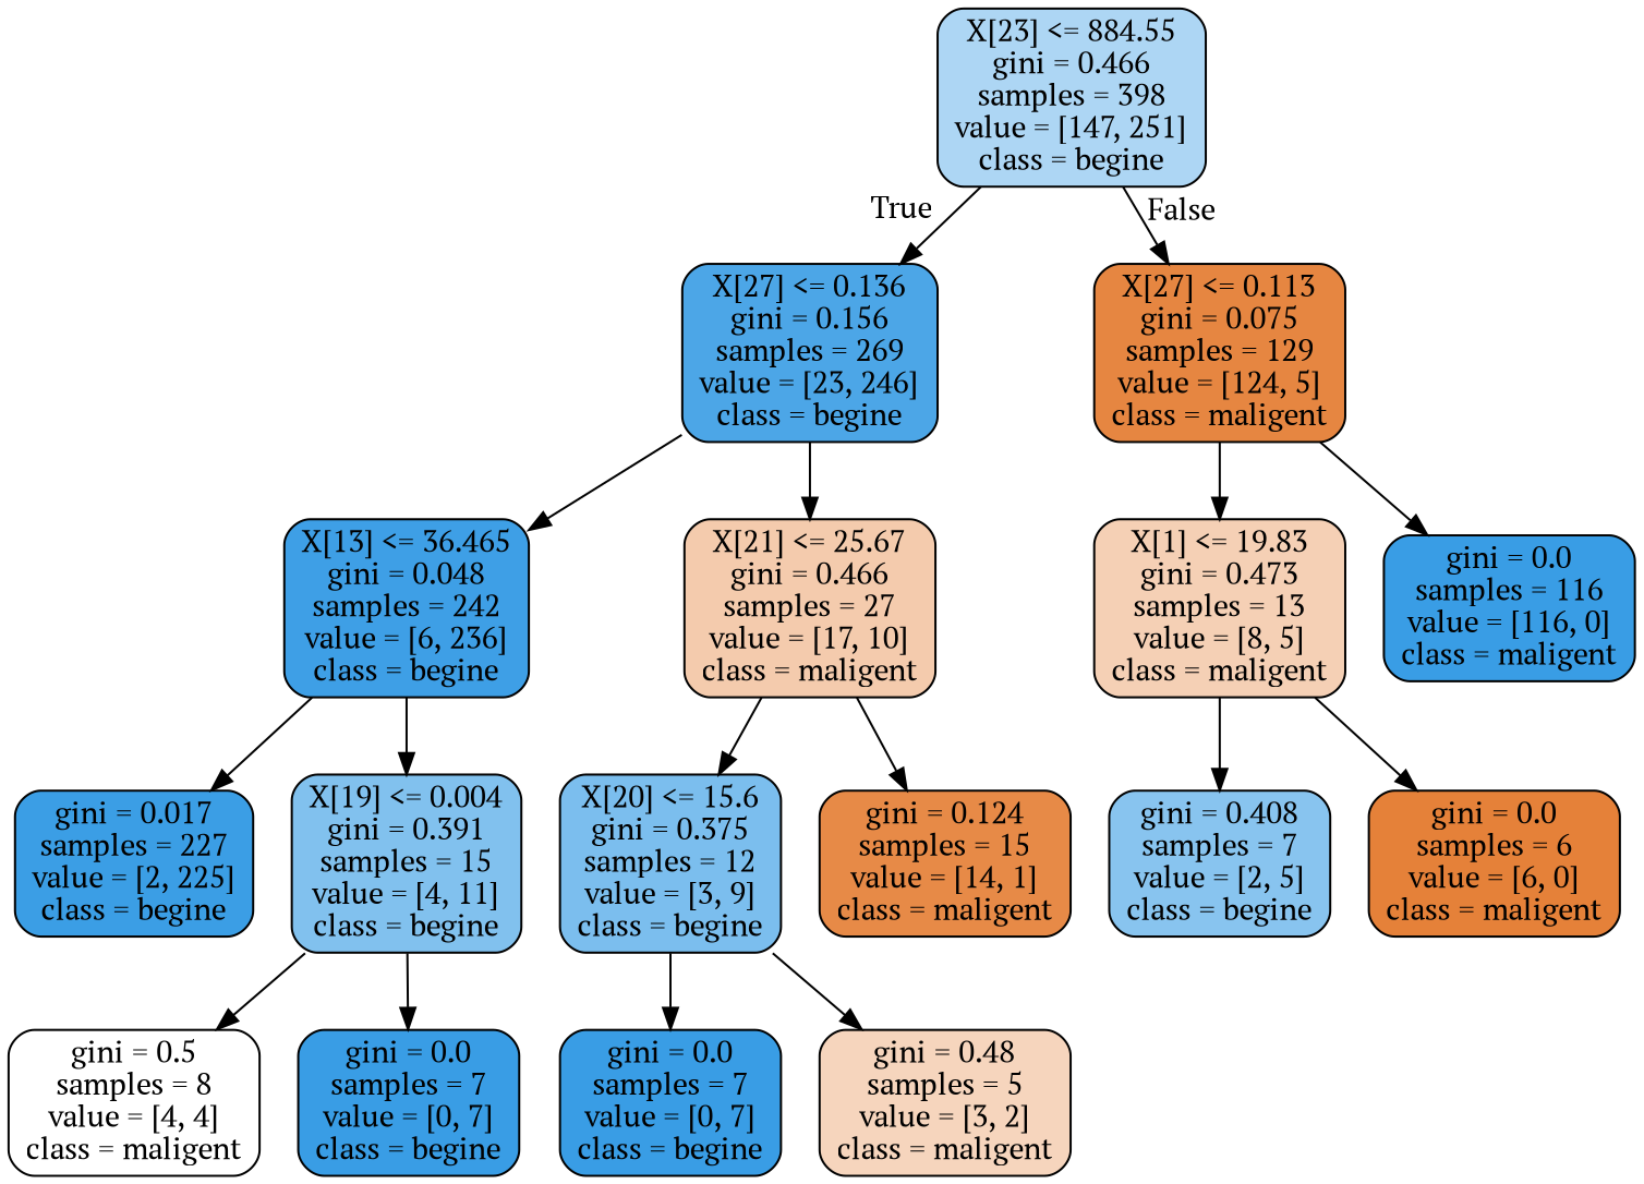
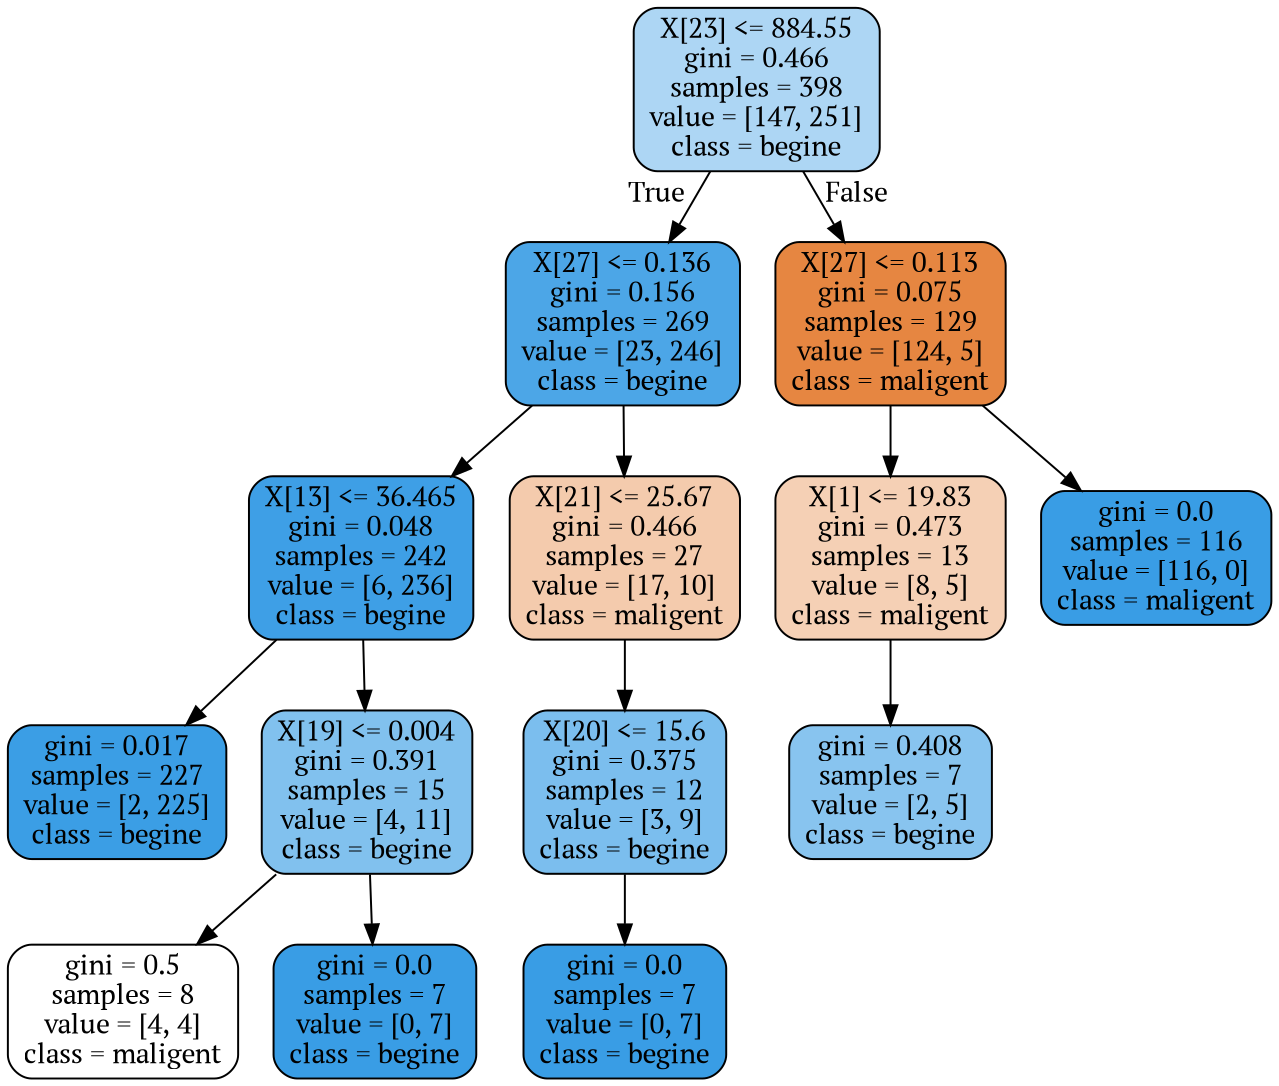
  digraph {
    fontname="PT Serif"
    node [color=black fillcolor="#399de5" fontname="PT Serif" shape=box style="filled, rounded"]
    edge [fontname="PT Serif"]
    n1 [fillcolor="#add6f4" label="X[23] <= 884.55\ngini = 0.466\nsamples = 398\nvalue = [147, 251]\nclass = begine"]
    n2 [fillcolor="#4ca6e7" label="X[27] <= 0.136\ngini = 0.156\nsamples = 269\nvalue = [23, 246]\nclass = begine"]
    n3 [fillcolor="#e68641" label="X[27] <= 0.113\ngini = 0.075\nsamples = 129\nvalue = [124, 5]\nclass = maligent"]
    n4 [fillcolor="#3e9fe6" label="X[13] <= 36.465\ngini = 0.048\nsamples = 242\nvalue = [6, 236]\nclass = begine"]
    n5 [fillcolor="#f4cbad" label="X[21] <= 25.67\ngini = 0.466\nsamples = 27\nvalue = [17, 10]\nclass = maligent"]
    n6 [fillcolor="#f5d0b5" label="X[1] <= 19.83\ngini = 0.473\nsamples = 13\nvalue = [8, 5]\nclass = maligent"]
    n7 [label="gini = 0.0\nsamples = 116\nvalue = [116, 0]\nclass = maligent"]
    n8 [fillcolor="#3b9ee5" label="gini = 0.017\nsamples = 227\nvalue = [2, 225]\nclass = begine"]
    n9 [fillcolor="#81c1ee" label="X[19] <= 0.004\ngini = 0.391\nsamples = 15\nvalue = [4, 11]\nclass = begine"]
    n10 [fillcolor="#7bbeee" label="X[20] <= 15.6\ngini = 0.375\nsamples = 12\nvalue = [3, 9]\nclass = begine"]
-   n11 [fillcolor="#e78a47" label="gini = 0.124\nsamples = 15\nvalue = [14, 1]\nclass = maligent"]
    n12 [fillcolor="#ffffff" label="gini = 0.5\nsamples = 8\nvalue = [4, 4]\nclass = maligent"]
    n13 [label="gini = 0.0\nsamples = 7\nvalue = [0, 7]\nclass = begine"]
    n14 [label="gini = 0.0\nsamples = 7\nvalue = [0, 7]\nclass = begine"]
-   n15 [fillcolor="#f6d5bd" label="gini = 0.48\nsamples = 5\nvalue = [3, 2]\nclass = maligent"]
    n16 [fillcolor="#88c4ef" label="gini = 0.408\nsamples = 7\nvalue = [2, 5]\nclass = begine"]
-   n17 [fillcolor="#e58139" label="gini = 0.0\nsamples = 6\nvalue = [6, 0]\nclass = maligent"]
    n1 -> n2 [headlabel=True labelangle=45 labeldistance=2.5]
    n1 -> n3 [headlabel=False labelangle=-45 labeldistance=2.5]
    n2 -> n4
    n2 -> n5
    n3 -> n6
    n3 -> n7
    n4 -> n8
    n4 -> n9
    n5 -> n10
-   n5 -> n11
    n6 -> n16
-   n6 -> n17
    n9 -> n12
    n9 -> n13
    n10 -> n14
-   n10 -> n15
  }
